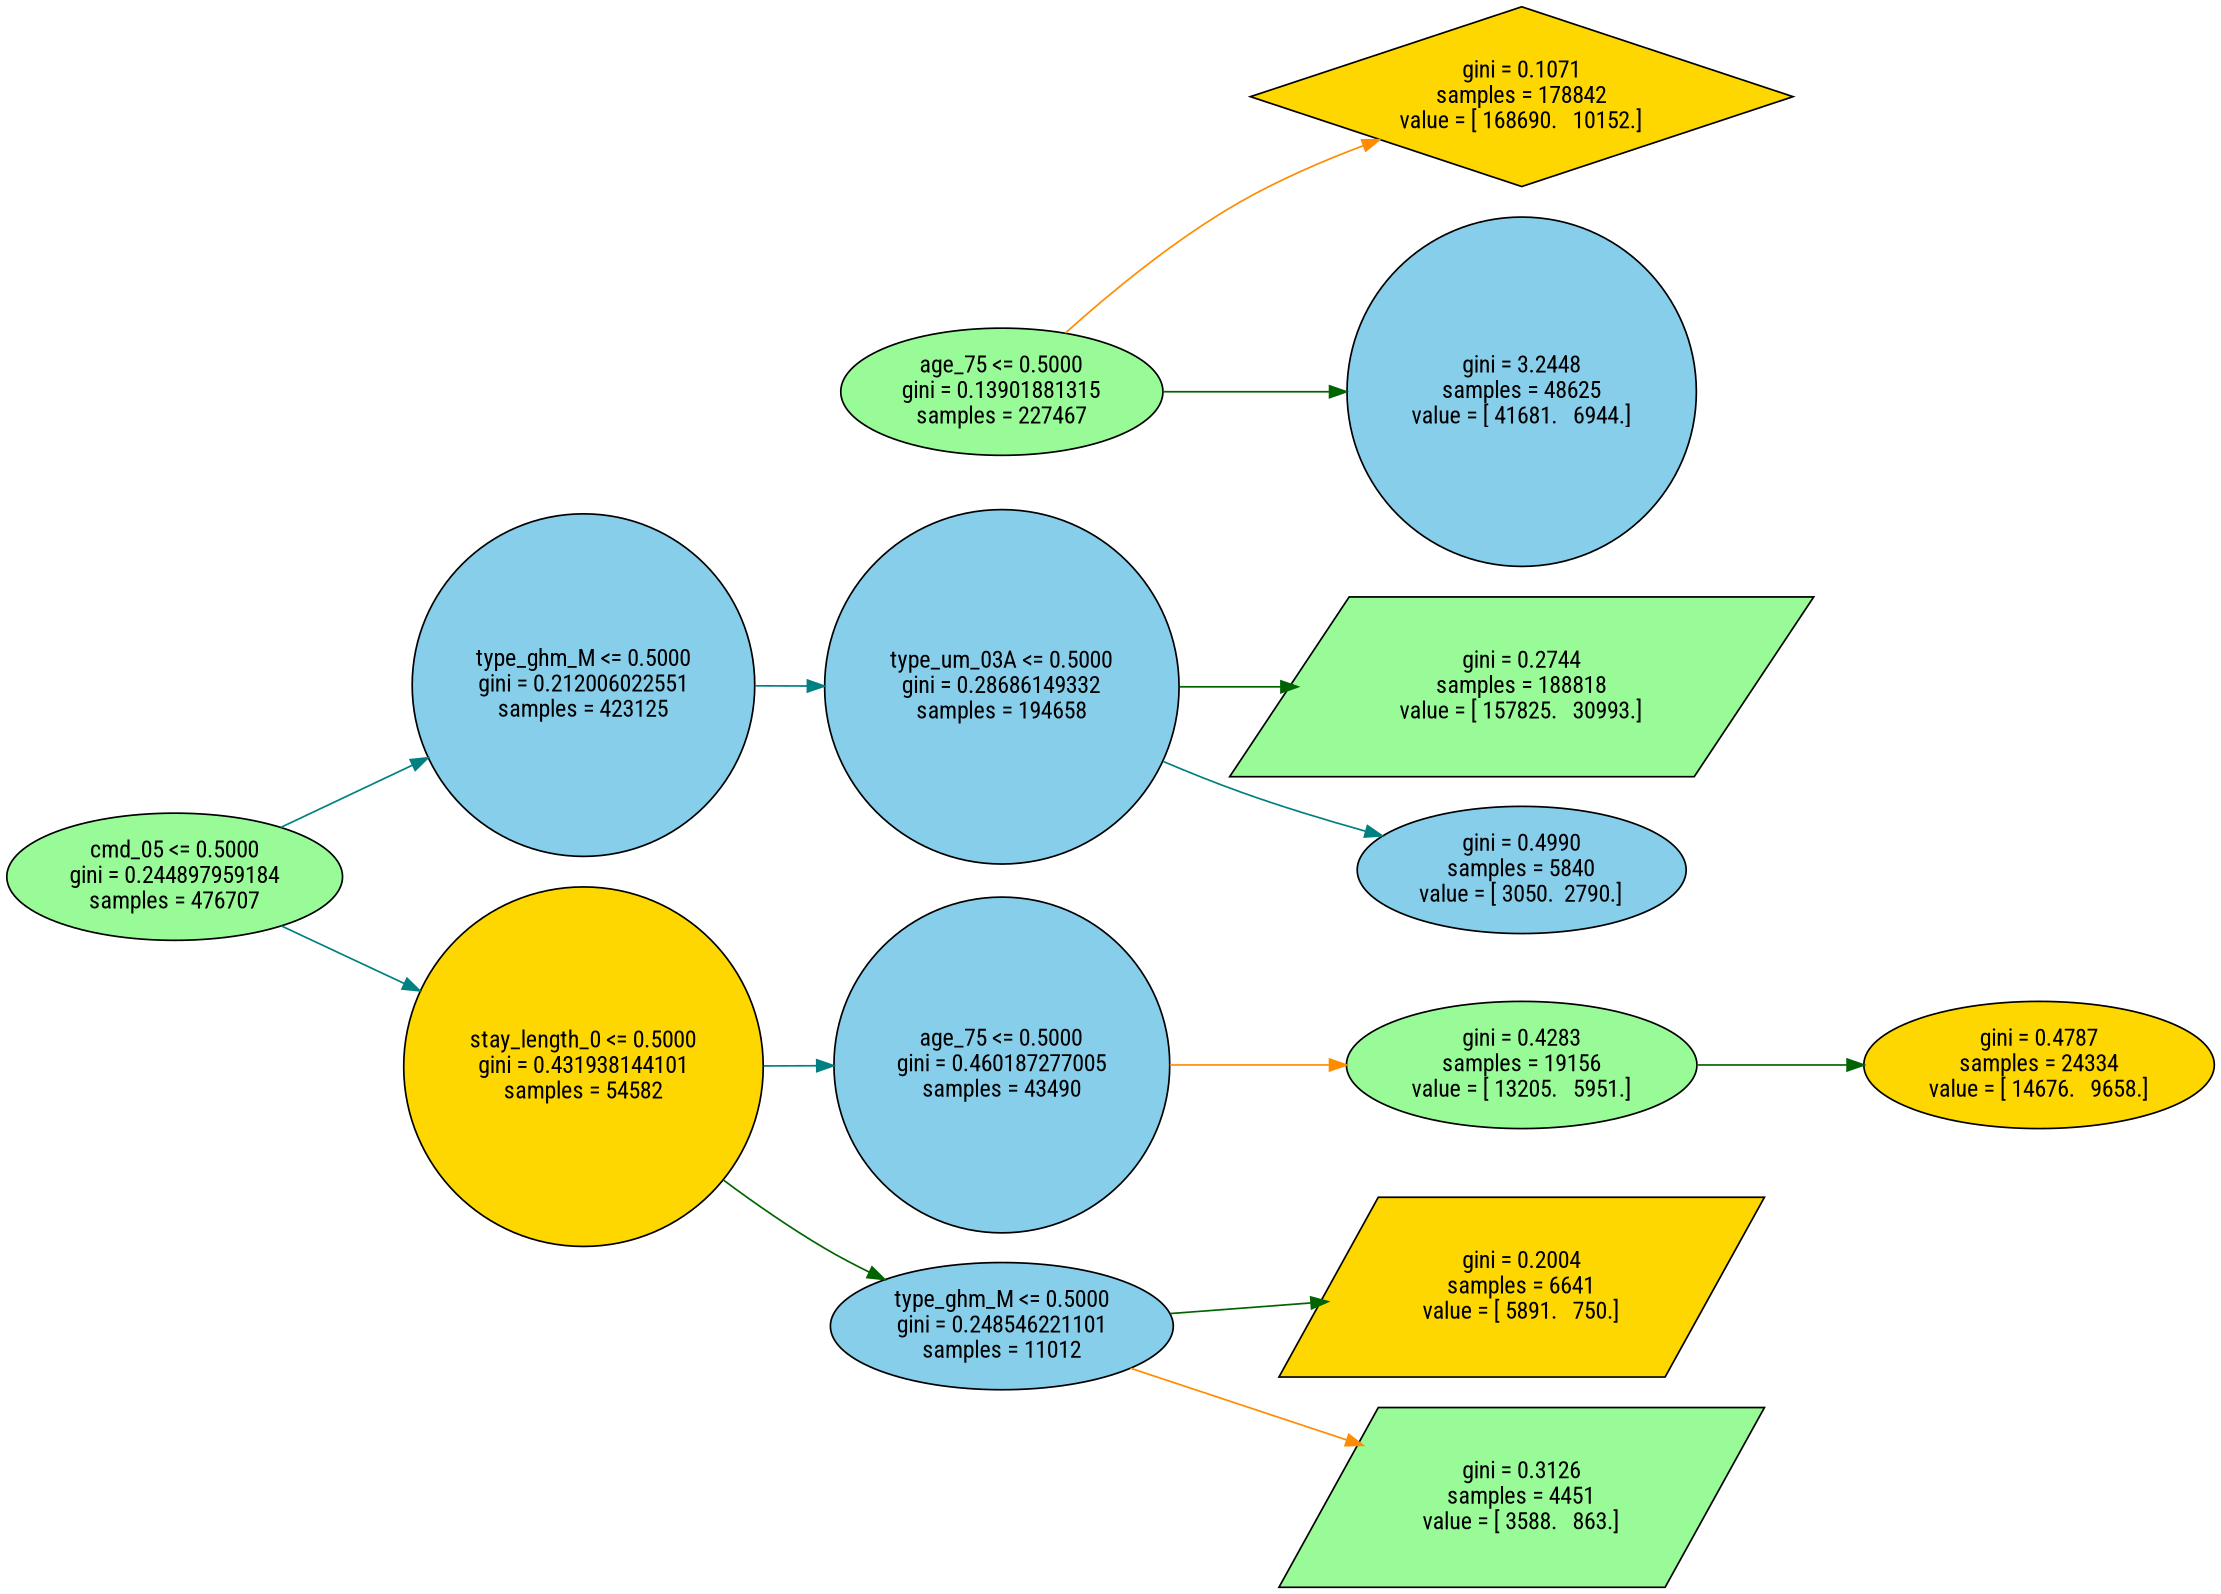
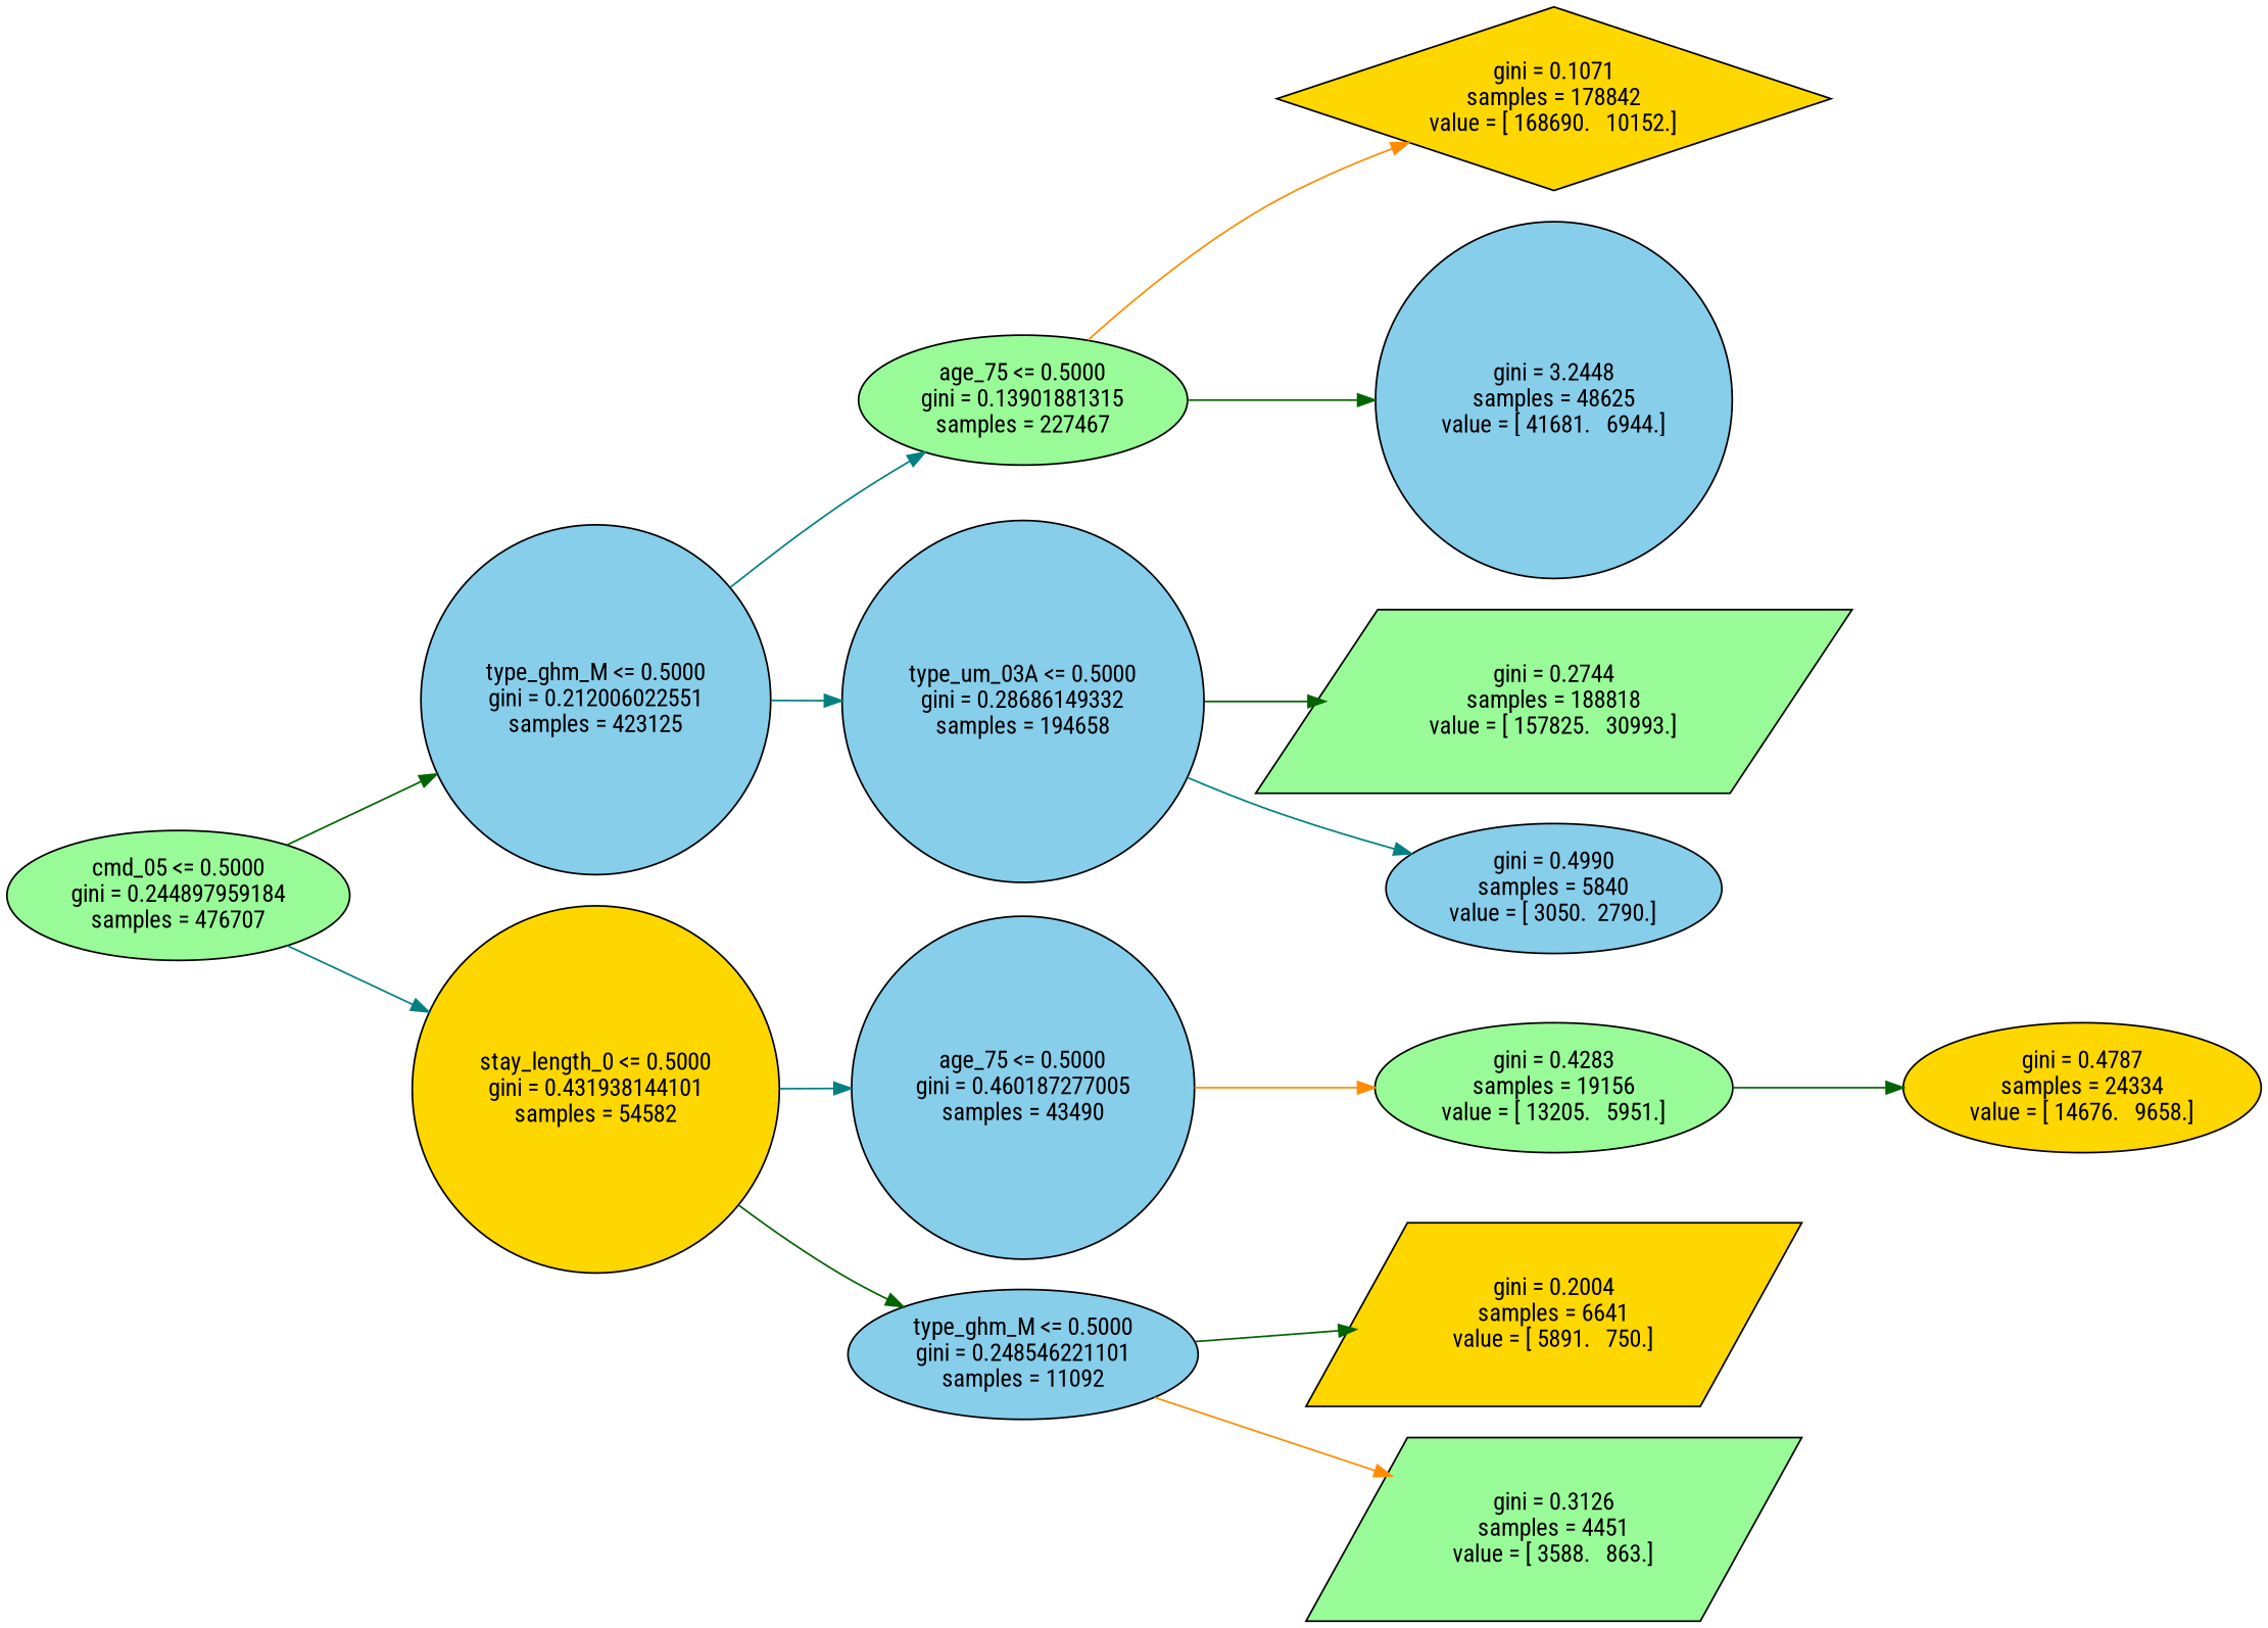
  digraph {
    fontname="Roboto Condensed"
    rankdir=LR
    node [fillcolor=skyblue fontname="Roboto Condensed" shape=ellipse style=filled]
    edge [color=darkgreen fontname="Roboto Condensed"]
    n1 [fillcolor=palegreen label="cmd_05 <= 0.5000\ngini = 0.244897959184\nsamples = 476707"]
    n2 [label="type_ghm_M <= 0.5000\ngini = 0.212006022551\nsamples = 423125" shape=circle]
    n3 [fillcolor=gold label="stay_length_0 <= 0.5000\ngini = 0.431938144101\nsamples = 54582" shape=circle]
    n4 [fillcolor=palegreen label="age_75 <= 0.5000\ngini = 0.13901881315\nsamples = 227467"]
    n5 [label="type_um_03A <= 0.5000\ngini = 0.28686149332\nsamples = 194658" shape=circle]
    n6 [label="age_75 <= 0.5000\ngini = 0.460187277005\nsamples = 43490" shape=circle]
-   n7 [label="type_ghm_M <= 0.5000\ngini = 0.248546221101\nsamples = 11012"]
+   n7 [label="type_ghm_M <= 0.5000\ngini = 0.248546221101\nsamples = 11092"]
    n8 [fillcolor=gold label="gini = 0.1071\nsamples = 178842\nvalue = [ 168690.   10152.]" shape=diamond]
    n9 [label="gini = 3.2448\nsamples = 48625\nvalue = [ 41681.   6944.]" shape=circle]
    n10 [fillcolor=palegreen label="gini = 0.2744\nsamples = 188818\nvalue = [ 157825.   30993.]" shape=parallelogram]
    n11 [label="gini = 0.4990\nsamples = 5840\nvalue = [ 3050.  2790.]"]
    n12 [fillcolor=palegreen label="gini = 0.4283\nsamples = 19156\nvalue = [ 13205.   5951.]"]
    n13 [fillcolor=gold label="gini = 0.2004\nsamples = 6641\nvalue = [ 5891.   750.]" shape=parallelogram]
    n14 [fillcolor=palegreen label="gini = 0.3126\nsamples = 4451\nvalue = [ 3588.   863.]" shape=parallelogram]
    n15 [fillcolor=gold label="gini = 0.4787\nsamples = 24334\nvalue = [ 14676.   9658.]"]
-   n1 -> n2 [color=teal]
+   n1 -> n2
    n1 -> n3 [color=teal]
+   n2 -> n4 [color=teal]
    n2 -> n5 [color=teal]
    n3 -> n6 [color=teal]
    n3 -> n7
    n4 -> n8 [color=darkorange]
    n4 -> n9
    n5 -> n10
    n5 -> n11 [color=teal]
    n6 -> n12 [color=darkorange]
    n7 -> n13
    n7 -> n14 [color=darkorange]
    n12 -> n15
  }
